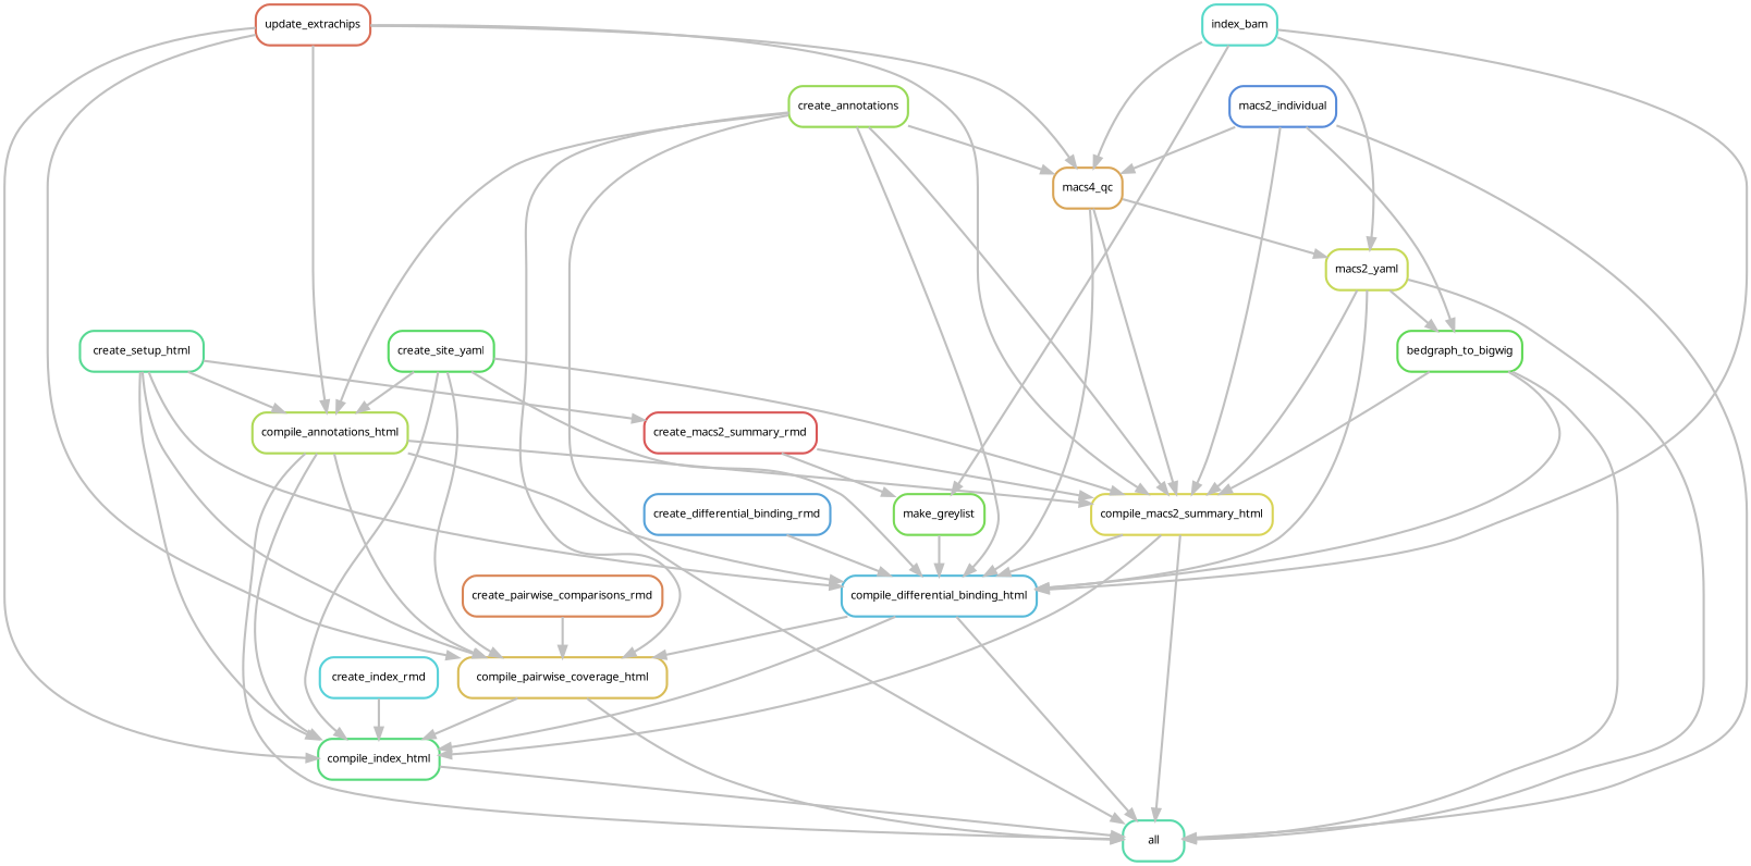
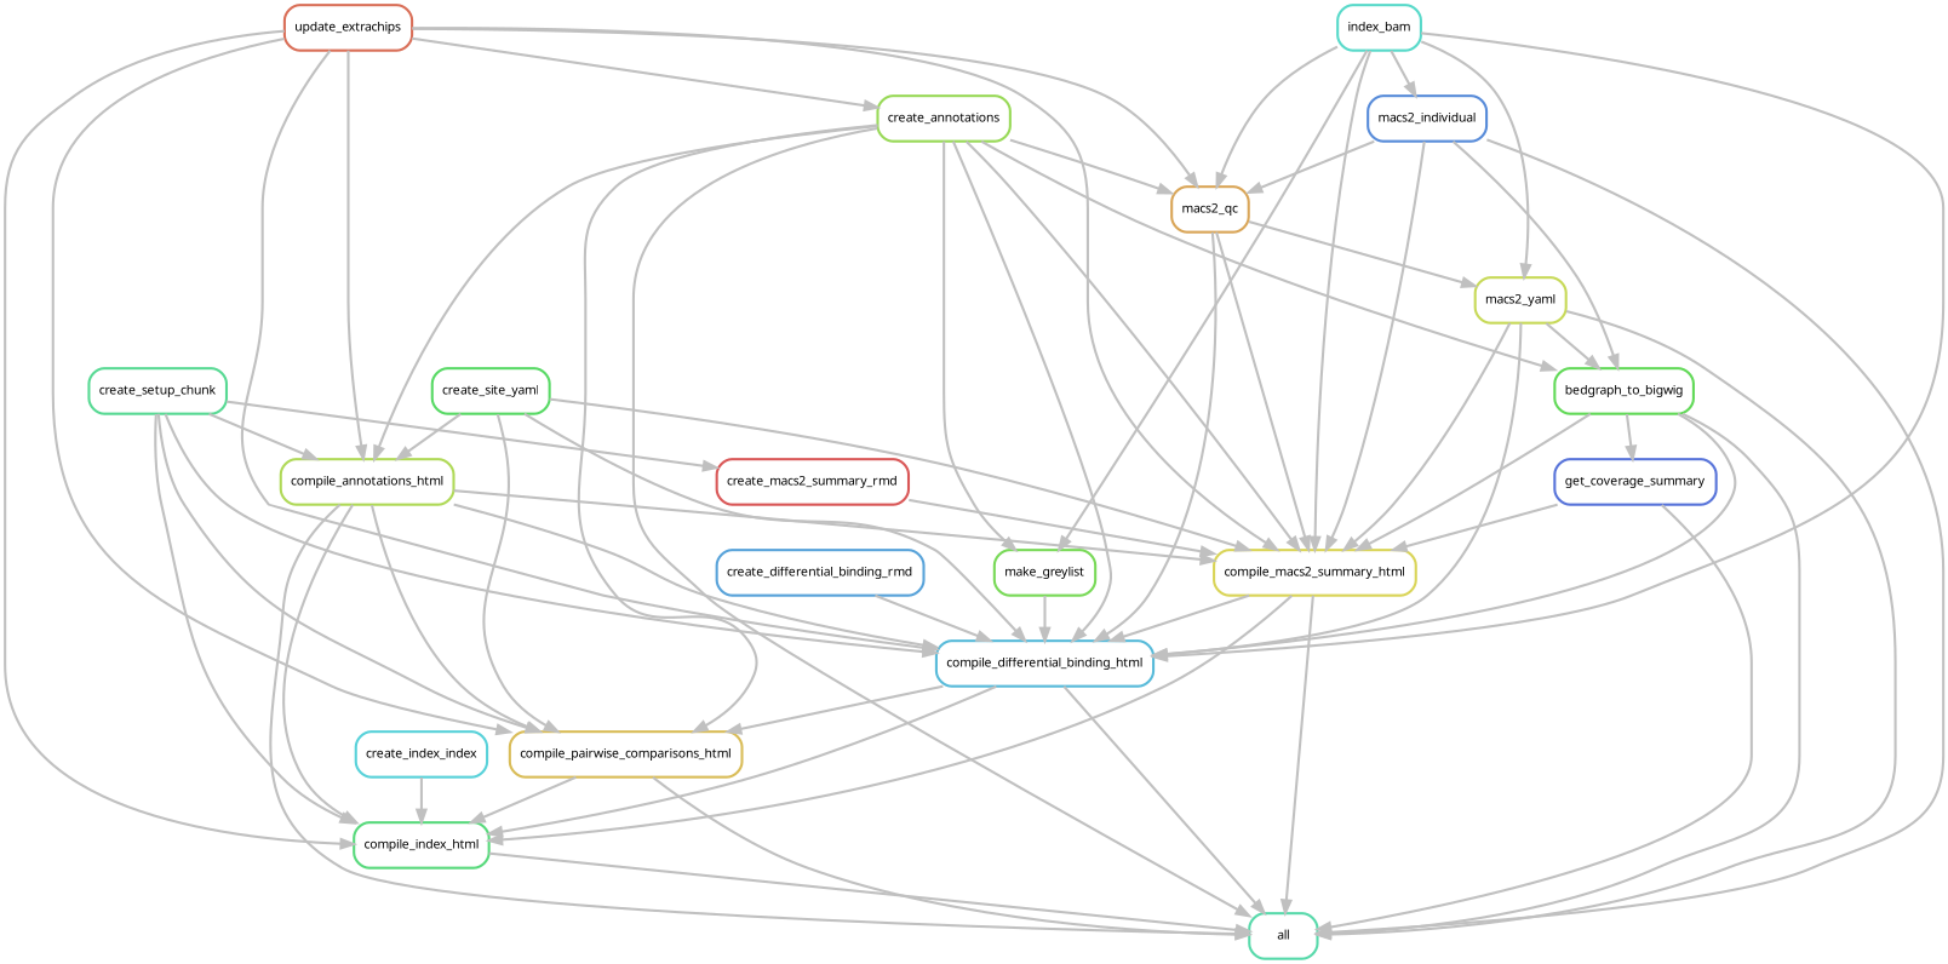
  digraph {
    bgcolor=white
    node [fontname=sans fontsize=10 penwidth=2 shape=box style=rounded]
    edge [color=grey penwidth=2]
    n1 [color="0.44 0.6 0.85" label=all]
    n2 [color="0.22 0.6 0.85" label=compile_annotations_html]
    n3 [color="0.16 0.6 0.85" label=compile_macs2_summary_html]
    n4 [color="0.54 0.6 0.85" label=compile_differential_binding_html]
-   n5 [color="0.13 0.6 0.85" label=compile_pairwise_coverage_html]
+   n5 [color="0.13 0.6 0.85" label=compile_pairwise_comparisons_html]
    n6 [color="0.38 0.6 0.85" label=compile_index_html]
    n7 [color="0.03 0.6 0.85" label=update_extrachips]
    n8 [color="0.25 0.6 0.85" label=create_annotations]
-   n9 [color="0.10 0.6 0.85" label=macs4_qc]
+   n9 [color="0.10 0.6 0.85" label=macs2_qc]
    n10 [color="0.32 0.6 0.85" label=bedgraph_to_bigwig]
    n11 [color="0.29 0.6 0.85" label=make_greylist]
    n12 [color="0.19 0.6 0.85" label=macs2_yaml]
-   n14 [color="0.41 0.6 0.85" label=create_setup_html]
+   n13 [color="0.63 0.6 0.85" label=get_coverage_summary]
+   n14 [color="0.41 0.6 0.85" label=create_setup_chunk]
    n15 [color="0.00 0.6 0.85" label=create_macs2_summary_rmd]
    n16 [color="0.35 0.6 0.85" label=create_site_yaml]
    n17 [color="0.48 0.6 0.85" label=index_bam]
    n18 [color="0.60 0.6 0.85" label=macs2_individual]
    n19 [color="0.57 0.6 0.85" label=create_differential_binding_rmd]
-   n20 [color="0.06 0.6 0.85" label=create_pairwise_comparisons_rmd]
-   n21 [color="0.51 0.6 0.85" label=create_index_rmd]
+   n21 [color="0.51 0.6 0.85" label=create_index_index]
    n2 -> n1
    n2 -> n3
    n2 -> n4
    n2 -> n5
    n2 -> n6
    n3 -> n1
    n3 -> n4
    n3 -> n6
    n4 -> n1
    n4 -> n5
    n4 -> n6
    n5 -> n1
    n5 -> n6
    n6 -> n1
    n7 -> n2
    n7 -> n3
+   n7 -> n4
    n7 -> n5
    n7 -> n6
+   n7 -> n8
    n7 -> n9
    n8 -> n1
    n8 -> n2
    n8 -> n3
    n8 -> n4
    n8 -> n5
    n8 -> n9
-   n15 -> n11
+   n8 -> n10
+   n8 -> n11
    n9 -> n3
    n9 -> n4
    n9 -> n12
    n10 -> n1
    n10 -> n3
    n10 -> n4
+   n10 -> n13
    n11 -> n4
    n12 -> n1
    n12 -> n3
    n12 -> n4
    n12 -> n10
+   n13 -> n1
+   n13 -> n3
    n14 -> n2
    n14 -> n4
    n14 -> n5
    n14 -> n6
    n14 -> n15
    n15 -> n3
    n16 -> n2
    n16 -> n3
    n16 -> n4
    n16 -> n5
-   n16 -> n6
+   n17 -> n3
    n17 -> n4
    n17 -> n9
    n17 -> n11
    n17 -> n12
+   n17 -> n18
    n18 -> n1
    n18 -> n3
    n18 -> n9
    n18 -> n10
    n19 -> n4
-   n20 -> n5
    n21 -> n6
  }
